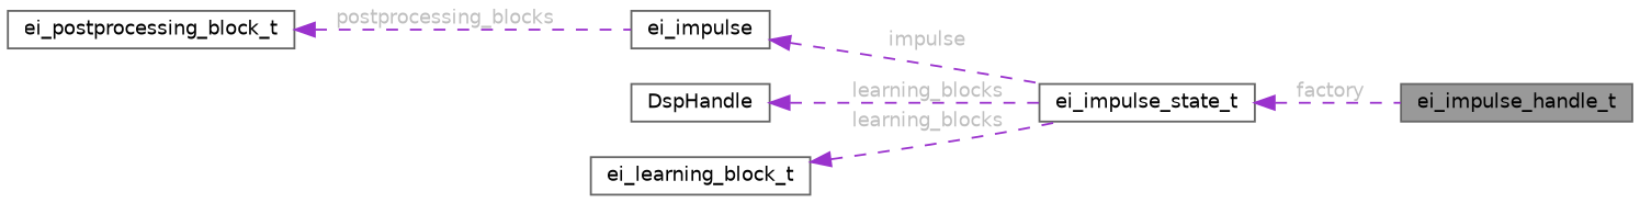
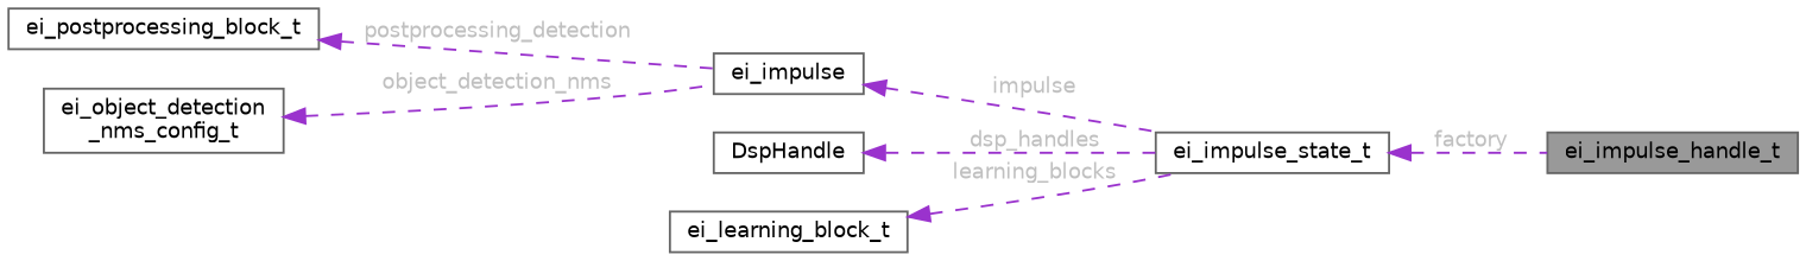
  digraph {
    rankdir=LR
    node [color=gray40 fillcolor=white fontname=Helvetica fontsize=10 shape=box style=filled]
    edge [color=darkorchid3 dir=back fontcolor=grey fontname=Helvetica fontsize=10 labelfontname=Helvetica labelfontsize=10 style=dashed]
    n1 [fillcolor=grey60 fontcolor=black height=0.2 label=ei_impulse_handle_t width=0.4]
    n2 [height=0.2 label=ei_impulse_state_t width=0.4]
    n3 [height=0.2 label=ei_impulse width=0.4]
    n4 [height=0.2 label=DspHandle width=0.4]
    n5 [height=0.2 label=ei_learning_block_t width=0.4]
    n6 [height=0.2 label=ei_postprocessing_block_t width=0.4]
+   n7 [height=0.2 label="ei_object_detection\l_nms_config_t" width=0.4]
    n2 -> n1 [label=" factory"]
    n3 -> n2 [label=" impulse"]
-   n4 -> n2 [label=" learning_blocks"]
+   n4 -> n2 [label=" dsp_handles"]
    n5 -> n2 [label=" learning_blocks"]
-   n6 -> n3 [label=" postprocessing_blocks"]
+   n6 -> n3 [label=" postprocessing_detection"]
+   n7 -> n3 [label=" object_detection_nms"]
  }
